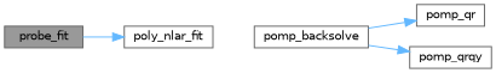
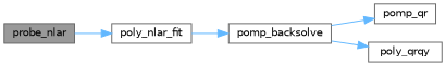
  digraph {
    rankdir=LR
    node [color=grey40 fillcolor=white fontname=Helvetica fontsize=10 shape=box style=filled]
    edge [color=steelblue1 fontname=Helvetica fontsize=10 labelfontname=Helvetica labelfontsize=10 style=solid]
-   n1 [color=gray40 fillcolor=grey60 fontcolor=black height=0.2 label=probe_fit width=0.4]
+   n1 [color=gray40 fillcolor=grey60 fontcolor=black height=0.2 label=probe_nlar width=0.4]
    n2 [height=0.2 label=poly_nlar_fit width=0.4]
    n3 [height=0.2 label=pomp_backsolve width=0.4]
    n4 [height=0.2 label=pomp_qr width=0.4]
-   n5 [height=0.2 label=pomp_qrqy width=0.4]
+   n5 [height=0.2 label=poly_qrqy width=0.4]
    n1 -> n2
+   n2 -> n3
    n3 -> n4
    n3 -> n5
  }
